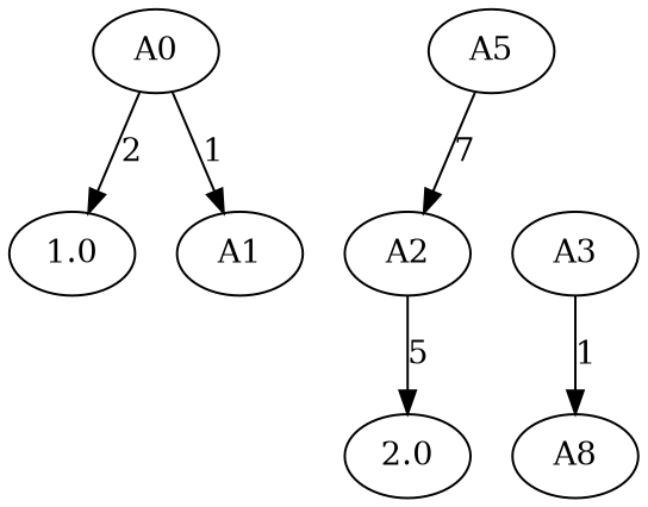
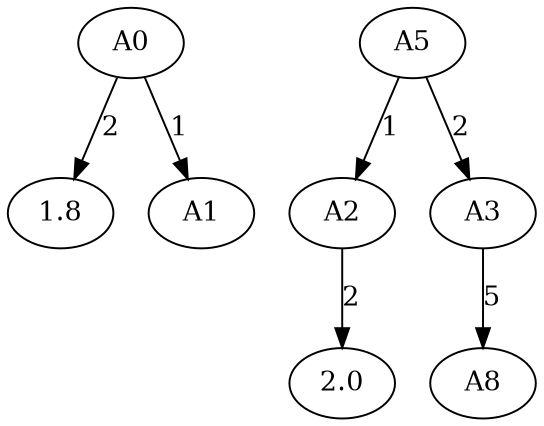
  digraph {
    n1 [label=A0]
-   n2 [label=1.0]
+   n2 [label=1.8]
    n3 [label=A1]
    n4 [label=A5]
    n5 [label=A2]
    n6 [label=A3]
    n7 [label=2.0]
    n8 [label=A8]
    n1 -> n2 [label=2]
    n1 -> n3 [label=1]
-   n4 -> n5 [label=7]
-   n5 -> n7 [label=5]
-   n6 -> n8 [label=1]
+   n4 -> n5 [label=1]
+   n4 -> n6 [label=2]
+   n5 -> n7 [label=2]
+   n6 -> n8 [label=5]
  }
